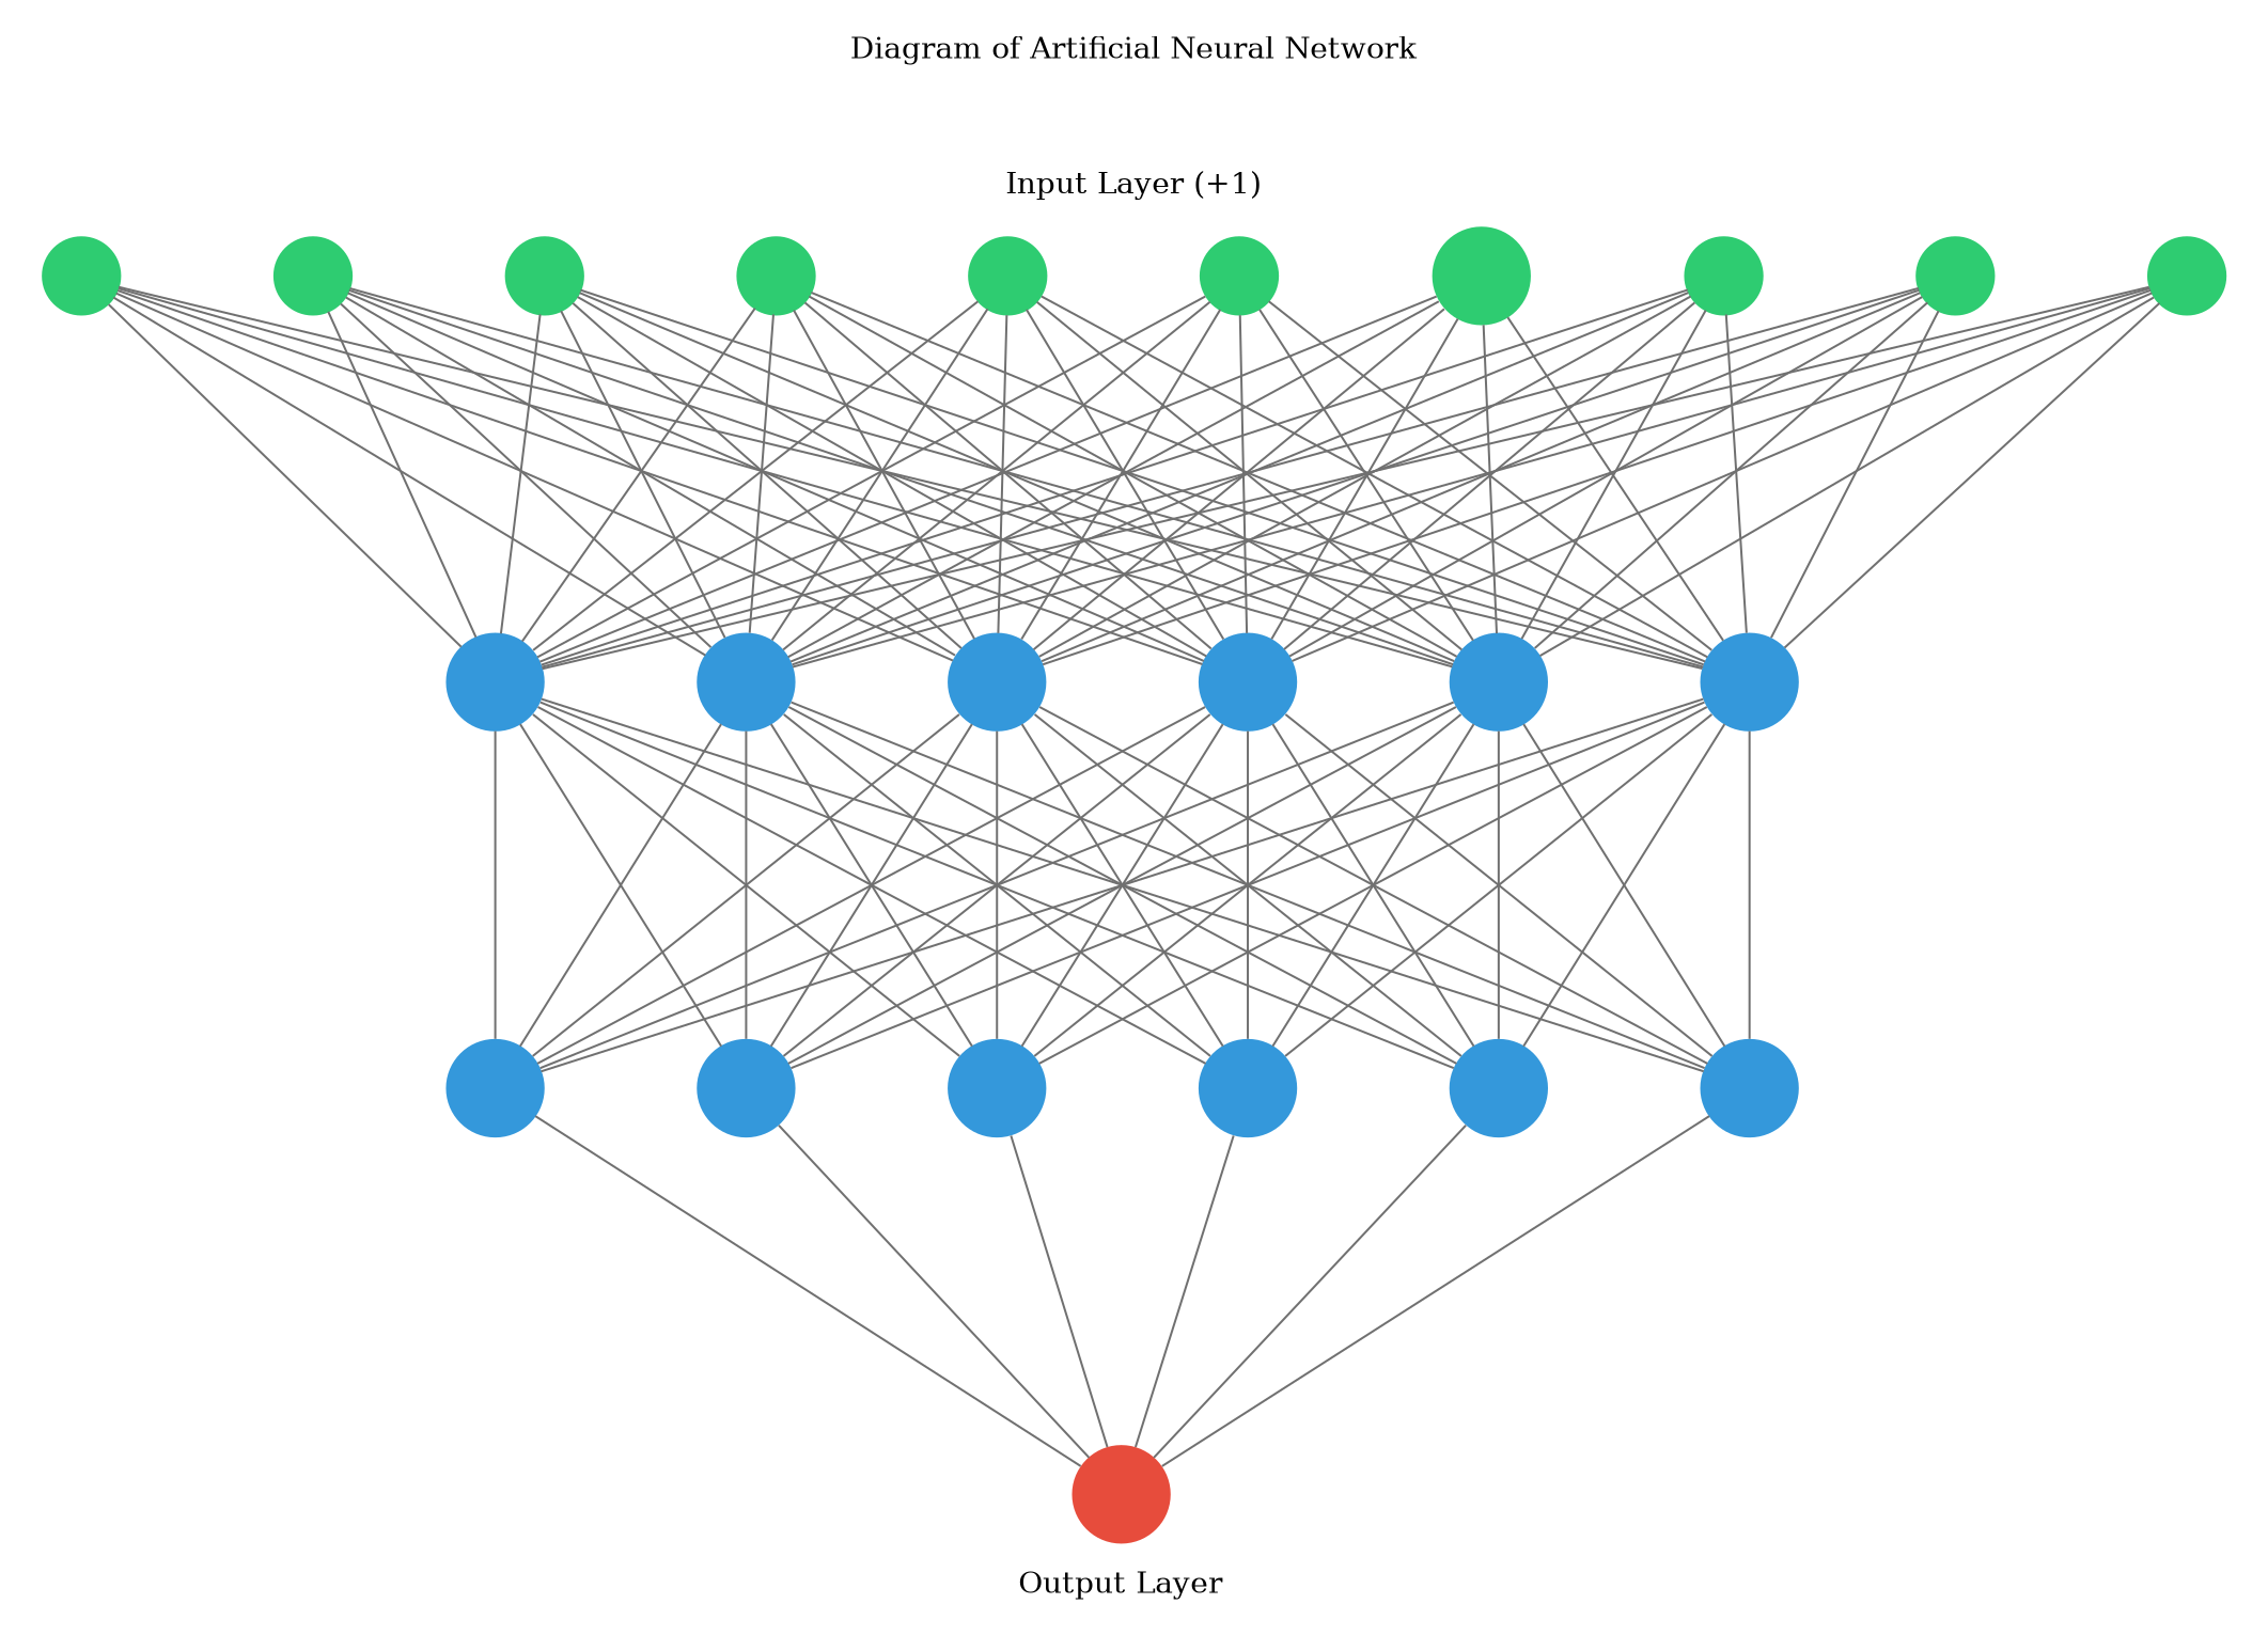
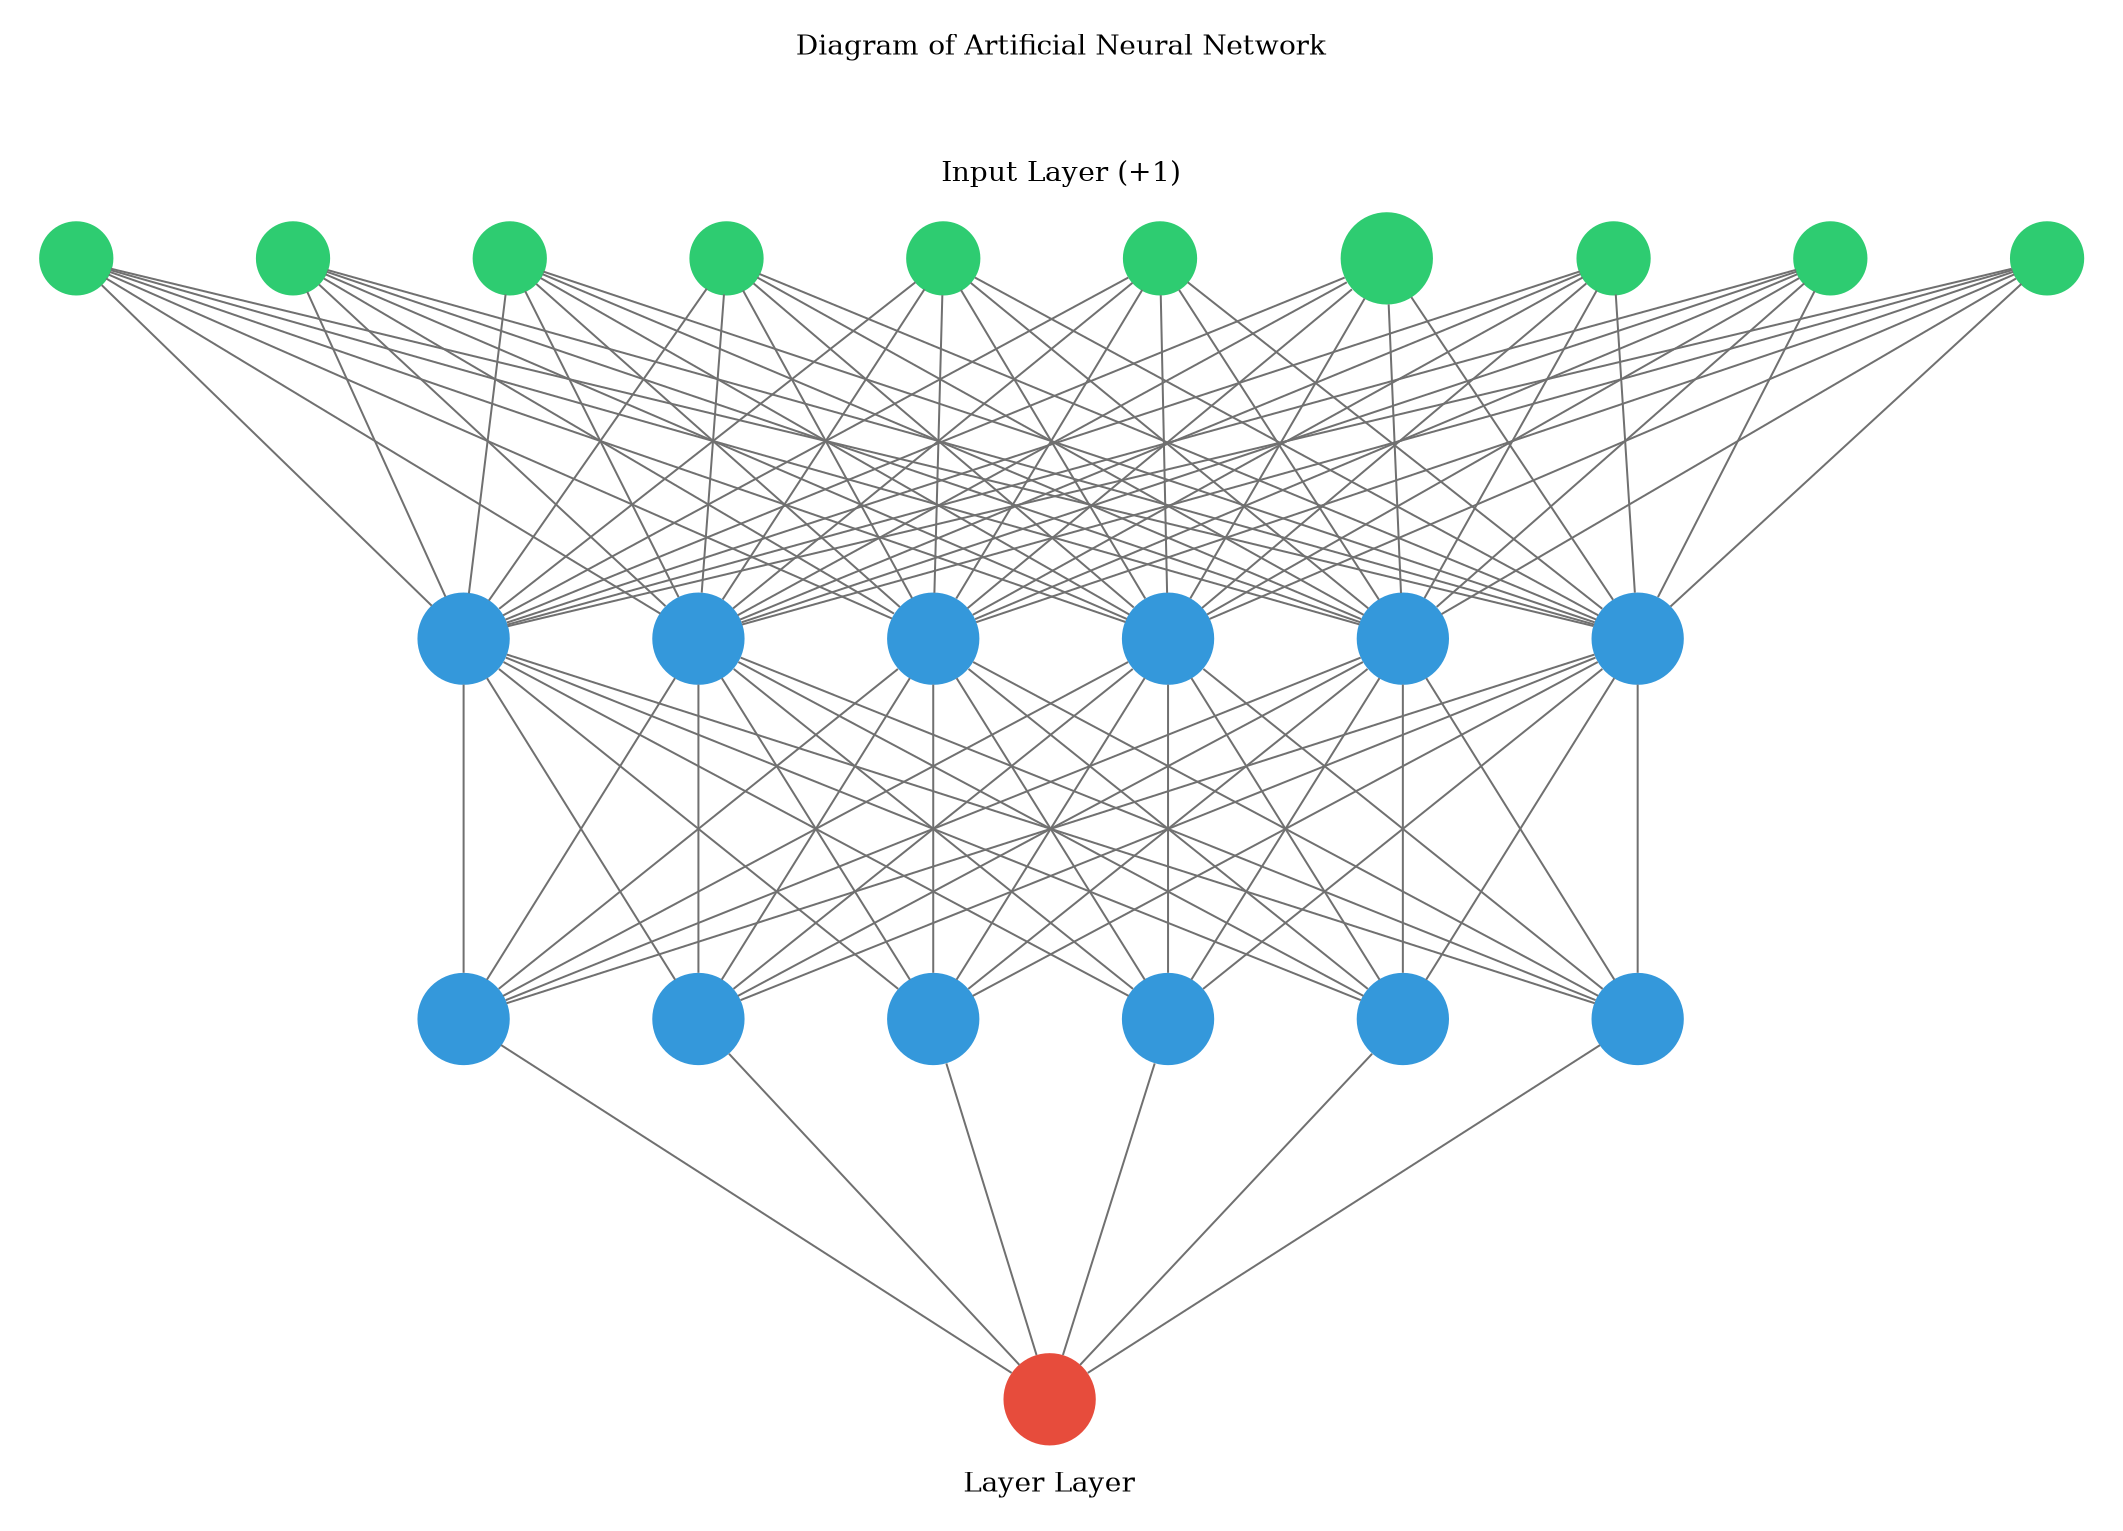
  digraph {
    arrowShape=none
    nodesep=1
    ranksep=2
    splines=false
    node [color="#3498db" fontcolor="#3498db" shape=circle style=filled]
    edge [arrowhead=none color="#707070"]
    1 [color="#2ecc71" fontcolor="#2ecc71"]
    2 [color="#2ecc71" fontcolor="#2ecc71"]
    3 [color="#2ecc71" fontcolor="#2ecc71"]
    4 [color="#2ecc71" fontcolor="#2ecc71"]
    5 [color="#2ecc71" fontcolor="#2ecc71"]
    6 [color="#2ecc71" fontcolor="#2ecc71"]
    7 [color="#2ecc71" fontcolor="#2ecc71"]
    8 [color="#2ecc71" fontcolor="#2ecc71"]
    9 [color="#2ecc71" fontcolor="#2ecc71"]
    10 [color="#2ecc71" fontcolor="#2ecc71"]
    11
    12
    13
    14
    15
    16
    17
    18
    19
    20
    21
    22
    23 [color="#e74c3c" fontcolor="#e74c3c"]
    subgraph cluster_1 {
      color=white
      label="Diagram of Artificial Neural Network\n\n\n\nInput Layer (+1)"
      rank=same
      1
      2
      3
      4
      5
      6
      7
      8
      9
      10
    }
    subgraph cluster_2 {
      color=white
      labeljust=right
      labelloc=b
      rank=same
      11
      12
      13
      14
      15
      16
    }
    subgraph cluster_3 {
      color=white
      labeljust=right
      labelloc=b
      rank=same
      17
      18
      19
      20
      21
      22
    }
    subgraph cluster_4 {
      color=white
-     label="Output Layer"
+     label="Layer Layer"
      labeljust=1
      labelloc=bottom
      rank=same
      23
    }
    1 -> 11
    1 -> 12
    1 -> 13
    1 -> 14
    1 -> 15
    1 -> 16
    2 -> 11
    2 -> 12
    2 -> 13
    2 -> 14
    2 -> 15
    2 -> 16
    3 -> 11
    3 -> 12
    3 -> 13
    3 -> 14
    3 -> 15
    3 -> 16
    4 -> 11
    4 -> 12
    4 -> 13
    4 -> 14
    4 -> 15
    4 -> 16
    5 -> 11
    5 -> 12
    5 -> 13
    5 -> 14
    5 -> 15
    5 -> 16
    6 -> 11
    6 -> 12
    6 -> 13
    6 -> 14
    6 -> 15
    6 -> 16
    7 -> 11
    7 -> 12
    7 -> 13
    7 -> 14
    7 -> 15
    7 -> 16
    8 -> 11
    8 -> 12
    8 -> 13
    8 -> 14
    8 -> 15
    8 -> 16
    9 -> 11
    9 -> 12
    9 -> 13
    9 -> 14
    9 -> 15
    9 -> 16
    10 -> 11
    10 -> 12
    10 -> 13
    10 -> 14
    10 -> 15
    10 -> 16
    11 -> 17
    11 -> 18
    11 -> 19
    11 -> 20
    11 -> 21
    11 -> 22
    12 -> 17
    12 -> 18
    12 -> 19
    12 -> 20
    12 -> 21
    12 -> 22
    13 -> 17
    13 -> 18
    13 -> 19
    13 -> 20
    13 -> 21
    13 -> 22
    14 -> 17
    14 -> 18
    14 -> 19
    14 -> 20
    14 -> 21
    14 -> 22
    15 -> 17
    15 -> 18
    15 -> 19
    15 -> 20
    15 -> 21
    15 -> 22
    16 -> 17
    16 -> 18
    16 -> 19
    16 -> 20
    16 -> 21
    16 -> 22
    17 -> 23
    18 -> 23
    19 -> 23
    20 -> 23
    21 -> 23
    22 -> 23
  }
